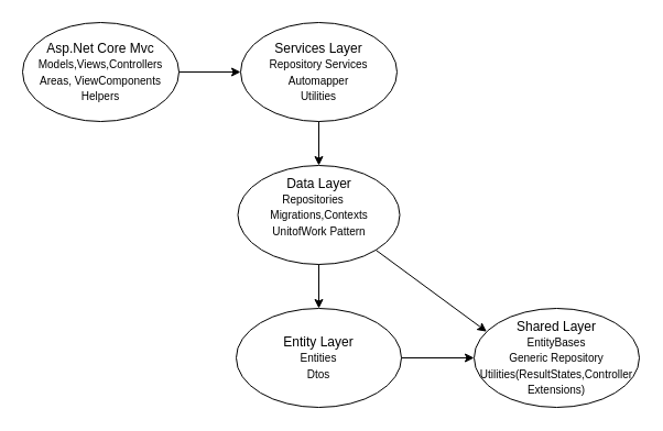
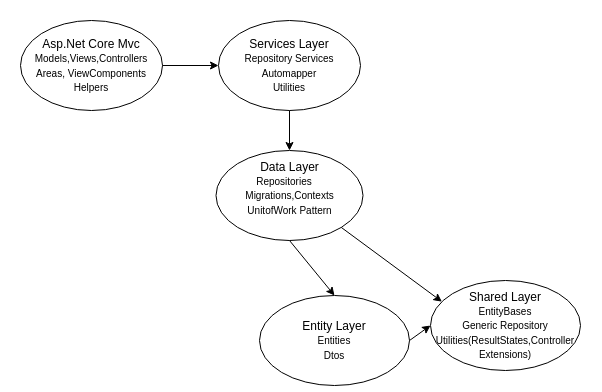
  <mxCell id="0" />
  <mxCell id="1" parent="0" />
  <mxCell id="2" value="Services Layer&lt;br&gt;&lt;font style=&quot;font-size: 10px;&quot;&gt;Repository Services&lt;br style=&quot;border-color: var(--border-color);&quot;&gt;Automapper&lt;br style=&quot;border-color: var(--border-color);&quot;&gt;Utilities&lt;/font&gt;" style="ellipse;whiteSpace=wrap;html=1;align=center;newEdgeStyle={&quot;edgeStyle&quot;:&quot;entityRelationEdgeStyle&quot;,&quot;startArrow&quot;:&quot;none&quot;,&quot;endArrow&quot;:&quot;none&quot;,&quot;segment&quot;:10,&quot;curved&quot;:1,&quot;sourcePerimeterSpacing&quot;:0,&quot;targetPerimeterSpacing&quot;:0};treeFolding=1;treeMoving=1;" vertex="1" parent="1"><mxGeometry x="218" y="20" width="142" height="90" as="geometry" /></mxCell>
  <mxCell id="3" value="Data Layer&lt;br&gt;&lt;font style=&quot;font-size: 10px;&quot;&gt;Repositories&lt;span style=&quot;white-space: pre;&quot;&gt;&#09;&lt;/span&gt;&lt;br&gt;&lt;/font&gt;&lt;font style=&quot;font-size: 10px;&quot;&gt;Migrations,Contexts&lt;br&gt;&lt;/font&gt;&lt;font style=&quot;font-size: 10px;&quot;&gt;UnitofWork Pattern&lt;/font&gt;&lt;br&gt;&lt;font style=&quot;font-size: 10px;&quot;&gt;&lt;br&gt;&lt;/font&gt;" style="ellipse;whiteSpace=wrap;html=1;align=center;newEdgeStyle={&quot;edgeStyle&quot;:&quot;entityRelationEdgeStyle&quot;,&quot;startArrow&quot;:&quot;none&quot;,&quot;endArrow&quot;:&quot;none&quot;,&quot;segment&quot;:10,&quot;curved&quot;:1,&quot;sourcePerimeterSpacing&quot;:0,&quot;targetPerimeterSpacing&quot;:0};treeFolding=1;treeMoving=1;" vertex="1" parent="1"><mxGeometry x="215.5" y="150" width="147" height="90" as="geometry" /></mxCell>
- <mxCell id="4" value="Entity Layer&lt;br&gt;&lt;span style=&quot;font-size: 10px;&quot;&gt;Entities&lt;br&gt;&lt;/span&gt;&lt;font style=&quot;font-size: 10px;&quot;&gt;Dtos&lt;/font&gt;" style="ellipse;whiteSpace=wrap;html=1;align=center;newEdgeStyle={&quot;edgeStyle&quot;:&quot;entityRelationEdgeStyle&quot;,&quot;startArrow&quot;:&quot;none&quot;,&quot;endArrow&quot;:&quot;none&quot;,&quot;segment&quot;:10,&quot;curved&quot;:1,&quot;sourcePerimeterSpacing&quot;:0,&quot;targetPerimeterSpacing&quot;:0};treeFolding=1;treeMoving=1;" vertex="1" parent="1"><mxGeometry x="214" y="280" width="150" height="90" as="geometry" /></mxCell>
+ <mxCell id="4" value="Entity Layer&lt;br&gt;&lt;span style=&quot;font-size: 10px;&quot;&gt;Entities&lt;br&gt;&lt;/span&gt;&lt;font style=&quot;font-size: 10px;&quot;&gt;Dtos&lt;/font&gt;" style="ellipse;whiteSpace=wrap;html=1;align=center;newEdgeStyle={&quot;edgeStyle&quot;:&quot;entityRelationEdgeStyle&quot;,&quot;startArrow&quot;:&quot;none&quot;,&quot;endArrow&quot;:&quot;none&quot;,&quot;segment&quot;:10,&quot;curved&quot;:1,&quot;sourcePerimeterSpacing&quot;:0,&quot;targetPerimeterSpacing&quot;:0};treeFolding=1;treeMoving=1;" vertex="1" parent="1"><mxGeometry x="259" y="295" width="150" height="90" as="geometry" /></mxCell>
  <mxCell id="5" value="" style="endArrow=classic;html=1;rounded=0;exitX=0.5;exitY=1;exitDx=0;exitDy=0;entryX=0.5;entryY=0;entryDx=0;entryDy=0;" edge="1" parent="1" source="2" target="3"><mxGeometry width="50" height="50" relative="1" as="geometry"><mxPoint x="360" y="140" as="sourcePoint" /><mxPoint x="410" y="90" as="targetPoint" /></mxGeometry></mxCell>
  <mxCell id="6" value="" style="endArrow=classic;html=1;rounded=0;exitX=0.5;exitY=1;exitDx=0;exitDy=0;entryX=0.5;entryY=0;entryDx=0;entryDy=0;" edge="1" parent="1" source="3" target="4"><mxGeometry width="50" height="50" relative="1" as="geometry"><mxPoint x="410" y="270" as="sourcePoint" /><mxPoint x="460" y="220" as="targetPoint" /></mxGeometry></mxCell>
  <mxCell id="7" value="Shared Layer&lt;br&gt;&lt;span style=&quot;font-size: 10px;&quot;&gt;EntityBases&lt;br&gt;Generic Repository&lt;br&gt;&lt;/span&gt;&lt;font style=&quot;font-size: 10px;&quot;&gt;Utilities(ResultStates,Controller Extensions)&lt;/font&gt;" style="ellipse;whiteSpace=wrap;html=1;align=center;newEdgeStyle={&quot;edgeStyle&quot;:&quot;entityRelationEdgeStyle&quot;,&quot;startArrow&quot;:&quot;none&quot;,&quot;endArrow&quot;:&quot;none&quot;,&quot;segment&quot;:10,&quot;curved&quot;:1,&quot;sourcePerimeterSpacing&quot;:0,&quot;targetPerimeterSpacing&quot;:0};treeFolding=1;treeMoving=1;" vertex="1" parent="1"><mxGeometry x="430" y="280" width="150" height="90" as="geometry" /></mxCell>
  <mxCell id="8" value="" style="endArrow=classic;html=1;rounded=0;exitX=1;exitY=0.5;exitDx=0;exitDy=0;entryX=0;entryY=0.5;entryDx=0;entryDy=0;" edge="1" parent="1" source="4" target="7"><mxGeometry width="50" height="50" relative="1" as="geometry"><mxPoint x="410" y="250" as="sourcePoint" /><mxPoint x="460" y="200" as="targetPoint" /></mxGeometry></mxCell>
  <mxCell id="9" value="" style="endArrow=classic;html=1;rounded=0;exitX=1;exitY=1;exitDx=0;exitDy=0;entryX=0.076;entryY=0.235;entryDx=0;entryDy=0;entryPerimeter=0;" edge="1" parent="1" source="3" target="7"><mxGeometry width="50" height="50" relative="1" as="geometry"><mxPoint x="400" y="260" as="sourcePoint" /><mxPoint x="450" y="210" as="targetPoint" /></mxGeometry></mxCell>
  <mxCell id="10" value="Asp.Net Core Mvc&lt;br&gt;&lt;font style=&quot;font-size: 10px;&quot;&gt;Models,Views,Controllers&lt;br style=&quot;border-color: var(--border-color);&quot;&gt;Areas, ViewComponents&lt;br style=&quot;border-color: var(--border-color);&quot;&gt;Helpers&lt;/font&gt;" style="ellipse;whiteSpace=wrap;html=1;align=center;newEdgeStyle={&quot;edgeStyle&quot;:&quot;entityRelationEdgeStyle&quot;,&quot;startArrow&quot;:&quot;none&quot;,&quot;endArrow&quot;:&quot;none&quot;,&quot;segment&quot;:10,&quot;curved&quot;:1,&quot;sourcePerimeterSpacing&quot;:0,&quot;targetPerimeterSpacing&quot;:0};treeFolding=1;treeMoving=1;" vertex="1" parent="1"><mxGeometry x="20" y="20" width="142" height="90" as="geometry" /></mxCell>
  <mxCell id="11" value="" style="endArrow=classic;html=1;rounded=0;exitX=1;exitY=0.5;exitDx=0;exitDy=0;entryX=0;entryY=0.5;entryDx=0;entryDy=0;" edge="1" parent="1" source="10" target="2"><mxGeometry width="50" height="50" relative="1" as="geometry"><mxPoint x="140" y="160" as="sourcePoint" /><mxPoint x="190" y="110" as="targetPoint" /></mxGeometry></mxCell>
